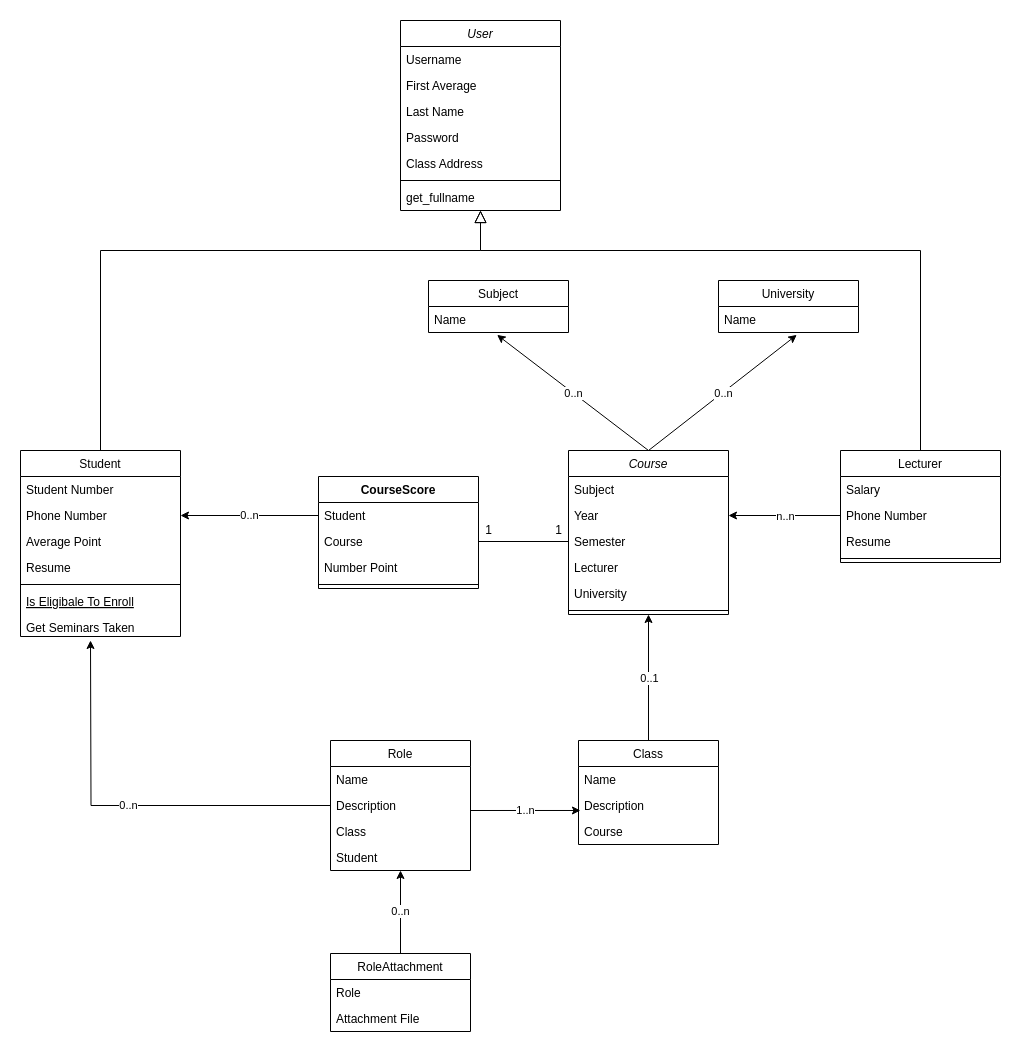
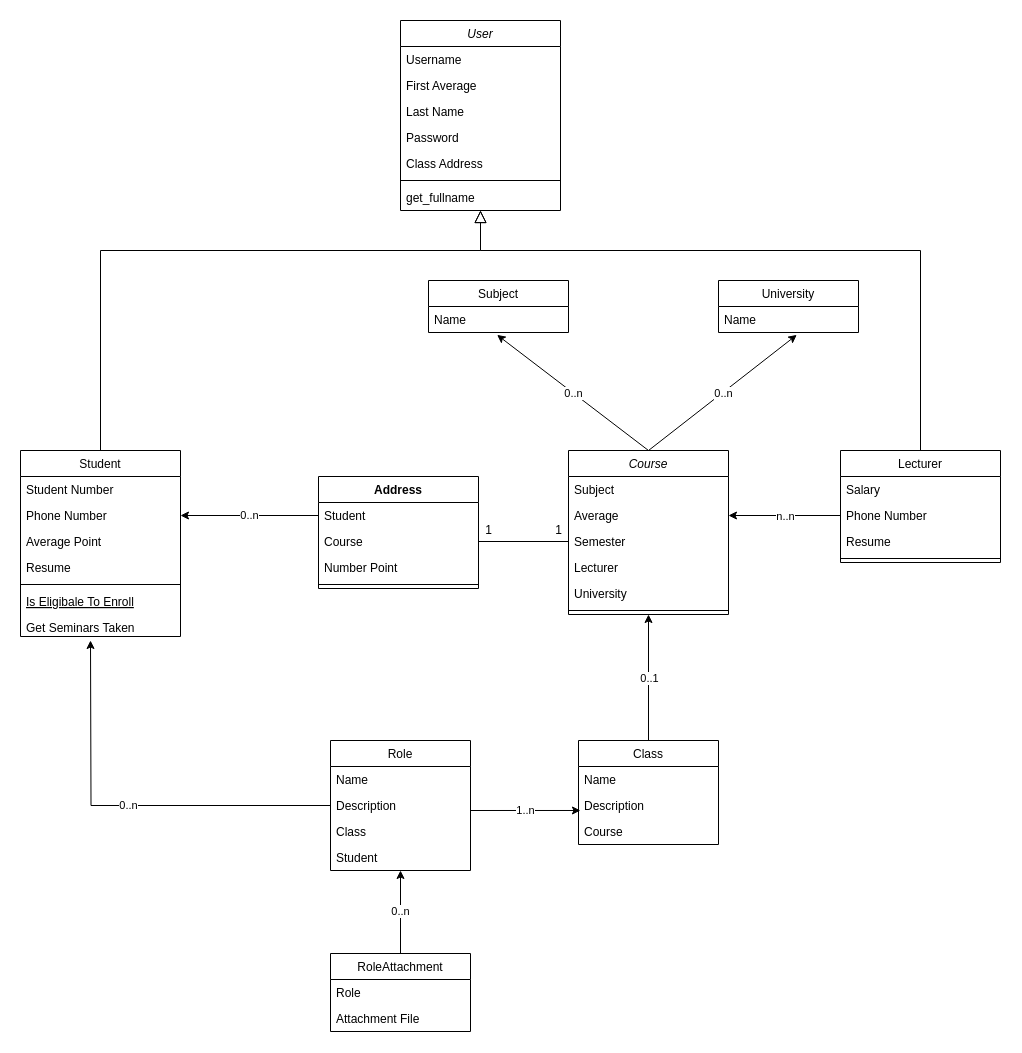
  <mxCell id="0" />
  <mxCell id="1" parent="0" />
  <mxCell id="2" value="User" style="swimlane;fontStyle=2;align=center;verticalAlign=top;childLayout=stackLayout;horizontal=1;startSize=26;horizontalStack=0;resizeParent=1;resizeLast=0;collapsible=1;marginBottom=0;rounded=0;shadow=0;strokeWidth=1;" parent="1" vertex="1"><mxGeometry x="400" y="20" width="160" height="190" as="geometry"><mxRectangle x="230" y="140" width="160" height="26" as="alternateBounds" /></mxGeometry></mxCell>
  <mxCell id="3" value="Username" style="text;align=left;verticalAlign=top;spacingLeft=4;spacingRight=4;overflow=hidden;rotatable=0;points=[[0,0.5],[1,0.5]];portConstraint=eastwest;" parent="2" vertex="1"><mxGeometry y="26" width="160" height="26" as="geometry" /></mxCell>
  <mxCell id="4" value="First Average" style="text;align=left;verticalAlign=top;spacingLeft=4;spacingRight=4;overflow=hidden;rotatable=0;points=[[0,0.5],[1,0.5]];portConstraint=eastwest;" parent="2" vertex="1"><mxGeometry y="52" width="160" height="26" as="geometry" /></mxCell>
  <mxCell id="5" value="Last Name" style="text;align=left;verticalAlign=top;spacingLeft=4;spacingRight=4;overflow=hidden;rotatable=0;points=[[0,0.5],[1,0.5]];portConstraint=eastwest;" parent="2" vertex="1"><mxGeometry y="78" width="160" height="26" as="geometry" /></mxCell>
  <mxCell id="6" value="Password" style="text;align=left;verticalAlign=top;spacingLeft=4;spacingRight=4;overflow=hidden;rotatable=0;points=[[0,0.5],[1,0.5]];portConstraint=eastwest;rounded=0;shadow=0;html=0;" parent="2" vertex="1"><mxGeometry y="104" width="160" height="26" as="geometry" /></mxCell>
  <mxCell id="7" value="Class Address" style="text;align=left;verticalAlign=top;spacingLeft=4;spacingRight=4;overflow=hidden;rotatable=0;points=[[0,0.5],[1,0.5]];portConstraint=eastwest;rounded=0;shadow=0;html=0;" parent="2" vertex="1"><mxGeometry y="130" width="160" height="26" as="geometry" /></mxCell>
  <mxCell id="8" value="" style="line;html=1;strokeWidth=1;align=left;verticalAlign=middle;spacingTop=-1;spacingLeft=3;spacingRight=3;rotatable=0;labelPosition=right;points=[];portConstraint=eastwest;" parent="2" vertex="1"><mxGeometry y="156" width="160" height="8" as="geometry" /></mxCell>
  <mxCell id="9" value="get_fullname" style="text;align=left;verticalAlign=top;spacingLeft=4;spacingRight=4;overflow=hidden;rotatable=0;points=[[0,0.5],[1,0.5]];portConstraint=eastwest;" parent="2" vertex="1"><mxGeometry y="164" width="160" height="26" as="geometry" /></mxCell>
  <mxCell id="10" value="Student" style="swimlane;fontStyle=0;align=center;verticalAlign=top;childLayout=stackLayout;horizontal=1;startSize=26;horizontalStack=0;resizeParent=1;resizeLast=0;collapsible=1;marginBottom=0;rounded=0;shadow=0;strokeWidth=1;" parent="1" vertex="1"><mxGeometry x="20" y="450" width="160" height="186" as="geometry"><mxRectangle x="130" y="380" width="160" height="26" as="alternateBounds" /></mxGeometry></mxCell>
  <mxCell id="11" value="Student Number" style="text;align=left;verticalAlign=top;spacingLeft=4;spacingRight=4;overflow=hidden;rotatable=0;points=[[0,0.5],[1,0.5]];portConstraint=eastwest;" parent="10" vertex="1"><mxGeometry y="26" width="160" height="26" as="geometry" /></mxCell>
  <mxCell id="12" value="Phone Number" style="text;align=left;verticalAlign=top;spacingLeft=4;spacingRight=4;overflow=hidden;rotatable=0;points=[[0,0.5],[1,0.5]];portConstraint=eastwest;rounded=0;shadow=0;html=0;" parent="10" vertex="1"><mxGeometry y="52" width="160" height="26" as="geometry" /></mxCell>
  <mxCell id="13" value="Average Point" style="text;align=left;verticalAlign=top;spacingLeft=4;spacingRight=4;overflow=hidden;rotatable=0;points=[[0,0.5],[1,0.5]];portConstraint=eastwest;rounded=0;shadow=0;html=0;" parent="10" vertex="1"><mxGeometry y="78" width="160" height="26" as="geometry" /></mxCell>
  <mxCell id="14" value="Resume" style="text;align=left;verticalAlign=top;spacingLeft=4;spacingRight=4;overflow=hidden;rotatable=0;points=[[0,0.5],[1,0.5]];portConstraint=eastwest;rounded=0;shadow=0;html=0;" parent="10" vertex="1"><mxGeometry y="104" width="160" height="26" as="geometry" /></mxCell>
  <mxCell id="15" value="" style="line;html=1;strokeWidth=1;align=left;verticalAlign=middle;spacingTop=-1;spacingLeft=3;spacingRight=3;rotatable=0;labelPosition=right;points=[];portConstraint=eastwest;" parent="10" vertex="1"><mxGeometry y="130" width="160" height="8" as="geometry" /></mxCell>
  <mxCell id="16" value="Is Eligibale To Enroll" style="text;align=left;verticalAlign=top;spacingLeft=4;spacingRight=4;overflow=hidden;rotatable=0;points=[[0,0.5],[1,0.5]];portConstraint=eastwest;fontStyle=4" parent="10" vertex="1"><mxGeometry y="138" width="160" height="26" as="geometry" /></mxCell>
  <mxCell id="17" value="Get Seminars Taken" style="text;align=left;verticalAlign=top;spacingLeft=4;spacingRight=4;overflow=hidden;rotatable=0;points=[[0,0.5],[1,0.5]];portConstraint=eastwest;" parent="10" vertex="1"><mxGeometry y="164" width="160" height="22" as="geometry" /></mxCell>
  <mxCell id="18" value="" style="endArrow=block;endSize=10;endFill=0;shadow=0;strokeWidth=1;rounded=0;edgeStyle=elbowEdgeStyle;elbow=vertical;" parent="1" source="10" target="2" edge="1"><mxGeometry width="160" relative="1" as="geometry"><mxPoint x="340" y="293" as="sourcePoint" /><mxPoint x="340" y="293" as="targetPoint" /><Array as="points"><mxPoint x="480" y="250" /></Array></mxGeometry></mxCell>
  <mxCell id="19" value="Lecturer" style="swimlane;fontStyle=0;align=center;verticalAlign=top;childLayout=stackLayout;horizontal=1;startSize=26;horizontalStack=0;resizeParent=1;resizeLast=0;collapsible=1;marginBottom=0;rounded=0;shadow=0;strokeWidth=1;" parent="1" vertex="1"><mxGeometry x="840" y="450" width="160" height="112" as="geometry"><mxRectangle x="340" y="380" width="170" height="26" as="alternateBounds" /></mxGeometry></mxCell>
  <mxCell id="20" value="Salary" style="text;align=left;verticalAlign=top;spacingLeft=4;spacingRight=4;overflow=hidden;rotatable=0;points=[[0,0.5],[1,0.5]];portConstraint=eastwest;" parent="19" vertex="1"><mxGeometry y="26" width="160" height="26" as="geometry" /></mxCell>
  <mxCell id="21" value="Phone Number" style="text;align=left;verticalAlign=top;spacingLeft=4;spacingRight=4;overflow=hidden;rotatable=0;points=[[0,0.5],[1,0.5]];portConstraint=eastwest;rounded=0;shadow=0;html=0;" parent="19" vertex="1"><mxGeometry y="52" width="160" height="26" as="geometry" /></mxCell>
  <mxCell id="22" value="Resume" style="text;align=left;verticalAlign=top;spacingLeft=4;spacingRight=4;overflow=hidden;rotatable=0;points=[[0,0.5],[1,0.5]];portConstraint=eastwest;rounded=0;shadow=0;html=0;" parent="19" vertex="1"><mxGeometry y="78" width="160" height="26" as="geometry" /></mxCell>
  <mxCell id="23" value="" style="line;html=1;strokeWidth=1;align=left;verticalAlign=middle;spacingTop=-1;spacingLeft=3;spacingRight=3;rotatable=0;labelPosition=right;points=[];portConstraint=eastwest;" parent="19" vertex="1"><mxGeometry y="104" width="160" height="8" as="geometry" /></mxCell>
  <mxCell id="24" value="" style="endArrow=block;endSize=10;endFill=0;shadow=0;strokeWidth=1;rounded=0;edgeStyle=elbowEdgeStyle;elbow=vertical;" parent="1" source="19" target="2" edge="1"><mxGeometry width="160" relative="1" as="geometry"><mxPoint x="350" y="463" as="sourcePoint" /><mxPoint x="450" y="361" as="targetPoint" /><Array as="points"><mxPoint x="480" y="250" /></Array></mxGeometry></mxCell>
  <mxCell id="25" value="Course" style="swimlane;fontStyle=2;align=center;verticalAlign=top;childLayout=stackLayout;horizontal=1;startSize=26;horizontalStack=0;resizeParent=1;resizeLast=0;collapsible=1;marginBottom=0;rounded=0;shadow=0;strokeWidth=1;" parent="1" vertex="1"><mxGeometry x="568" y="450" width="160" height="164" as="geometry"><mxRectangle x="230" y="140" width="160" height="26" as="alternateBounds" /></mxGeometry></mxCell>
  <mxCell id="26" value="Subject" style="text;align=left;verticalAlign=top;spacingLeft=4;spacingRight=4;overflow=hidden;rotatable=0;points=[[0,0.5],[1,0.5]];portConstraint=eastwest;" parent="25" vertex="1"><mxGeometry y="26" width="160" height="26" as="geometry" /></mxCell>
- <mxCell id="27" value="Year" style="text;align=left;verticalAlign=top;spacingLeft=4;spacingRight=4;overflow=hidden;rotatable=0;points=[[0,0.5],[1,0.5]];portConstraint=eastwest;" parent="25" vertex="1"><mxGeometry y="52" width="160" height="26" as="geometry" /></mxCell>
+ <mxCell id="27" value="Average" style="text;align=left;verticalAlign=top;spacingLeft=4;spacingRight=4;overflow=hidden;rotatable=0;points=[[0,0.5],[1,0.5]];portConstraint=eastwest;" parent="25" vertex="1"><mxGeometry y="52" width="160" height="26" as="geometry" /></mxCell>
  <mxCell id="28" value="Semester" style="text;align=left;verticalAlign=top;spacingLeft=4;spacingRight=4;overflow=hidden;rotatable=0;points=[[0,0.5],[1,0.5]];portConstraint=eastwest;" parent="25" vertex="1"><mxGeometry y="78" width="160" height="26" as="geometry" /></mxCell>
  <mxCell id="29" value="Lecturer" style="text;align=left;verticalAlign=top;spacingLeft=4;spacingRight=4;overflow=hidden;rotatable=0;points=[[0,0.5],[1,0.5]];portConstraint=eastwest;rounded=0;shadow=0;html=0;" parent="25" vertex="1"><mxGeometry y="104" width="160" height="26" as="geometry" /></mxCell>
  <mxCell id="30" value="University" style="text;align=left;verticalAlign=top;spacingLeft=4;spacingRight=4;overflow=hidden;rotatable=0;points=[[0,0.5],[1,0.5]];portConstraint=eastwest;rounded=0;shadow=0;html=0;" parent="25" vertex="1"><mxGeometry y="130" width="160" height="26" as="geometry" /></mxCell>
  <mxCell id="31" value="" style="line;html=1;strokeWidth=1;align=left;verticalAlign=middle;spacingTop=-1;spacingLeft=3;spacingRight=3;rotatable=0;labelPosition=right;points=[];portConstraint=eastwest;" parent="25" vertex="1"><mxGeometry y="156" width="160" height="8" as="geometry" /></mxCell>
- <mxCell id="32" value="CourseScore" style="swimlane;fontStyle=1;align=center;verticalAlign=top;childLayout=stackLayout;horizontal=1;startSize=26;horizontalStack=0;resizeParent=1;resizeParentMax=0;resizeLast=0;collapsible=1;marginBottom=0;" parent="1" vertex="1"><mxGeometry x="318" y="476" width="160" height="112" as="geometry" /></mxCell>
+ <mxCell id="32" value="Address" style="swimlane;fontStyle=1;align=center;verticalAlign=top;childLayout=stackLayout;horizontal=1;startSize=26;horizontalStack=0;resizeParent=1;resizeParentMax=0;resizeLast=0;collapsible=1;marginBottom=0;" parent="1" vertex="1"><mxGeometry x="318" y="476" width="160" height="112" as="geometry" /></mxCell>
  <mxCell id="33" value="Student" style="text;strokeColor=none;fillColor=none;align=left;verticalAlign=top;spacingLeft=4;spacingRight=4;overflow=hidden;rotatable=0;points=[[0,0.5],[1,0.5]];portConstraint=eastwest;" parent="32" vertex="1"><mxGeometry y="26" width="160" height="26" as="geometry" /></mxCell>
  <mxCell id="34" value="Course" style="text;strokeColor=none;fillColor=none;align=left;verticalAlign=top;spacingLeft=4;spacingRight=4;overflow=hidden;rotatable=0;points=[[0,0.5],[1,0.5]];portConstraint=eastwest;" parent="32" vertex="1"><mxGeometry y="52" width="160" height="26" as="geometry" /></mxCell>
  <mxCell id="35" value="Number Point" style="text;strokeColor=none;fillColor=none;align=left;verticalAlign=top;spacingLeft=4;spacingRight=4;overflow=hidden;rotatable=0;points=[[0,0.5],[1,0.5]];portConstraint=eastwest;" parent="32" vertex="1"><mxGeometry y="78" width="160" height="26" as="geometry" /></mxCell>
  <mxCell id="36" value="" style="line;strokeWidth=1;fillColor=none;align=left;verticalAlign=middle;spacingTop=-1;spacingLeft=3;spacingRight=3;rotatable=0;labelPosition=right;points=[];portConstraint=eastwest;" parent="32" vertex="1"><mxGeometry y="104" width="160" height="8" as="geometry" /></mxCell>
  <mxCell id="37" value="Role" style="swimlane;fontStyle=0;childLayout=stackLayout;horizontal=1;startSize=26;fillColor=none;horizontalStack=0;resizeParent=1;resizeParentMax=0;resizeLast=0;collapsible=1;marginBottom=0;" parent="1" vertex="1"><mxGeometry x="330" y="740" width="140" height="130" as="geometry" /></mxCell>
  <mxCell id="38" value="Name" style="text;strokeColor=none;fillColor=none;align=left;verticalAlign=top;spacingLeft=4;spacingRight=4;overflow=hidden;rotatable=0;points=[[0,0.5],[1,0.5]];portConstraint=eastwest;" parent="37" vertex="1"><mxGeometry y="26" width="140" height="26" as="geometry" /></mxCell>
  <mxCell id="39" value="Description" style="text;strokeColor=none;fillColor=none;align=left;verticalAlign=top;spacingLeft=4;spacingRight=4;overflow=hidden;rotatable=0;points=[[0,0.5],[1,0.5]];portConstraint=eastwest;" parent="37" vertex="1"><mxGeometry y="52" width="140" height="26" as="geometry" /></mxCell>
  <mxCell id="40" value="Class" style="text;strokeColor=none;fillColor=none;align=left;verticalAlign=top;spacingLeft=4;spacingRight=4;overflow=hidden;rotatable=0;points=[[0,0.5],[1,0.5]];portConstraint=eastwest;" parent="37" vertex="1"><mxGeometry y="78" width="140" height="26" as="geometry" /></mxCell>
  <mxCell id="41" value="Student" style="text;strokeColor=none;fillColor=none;align=left;verticalAlign=top;spacingLeft=4;spacingRight=4;overflow=hidden;rotatable=0;points=[[0,0.5],[1,0.5]];portConstraint=eastwest;" parent="37" vertex="1"><mxGeometry y="104" width="140" height="26" as="geometry" /></mxCell>
  <mxCell id="42" value="Class" style="swimlane;fontStyle=0;childLayout=stackLayout;horizontal=1;startSize=26;fillColor=none;horizontalStack=0;resizeParent=1;resizeParentMax=0;resizeLast=0;collapsible=1;marginBottom=0;" parent="1" vertex="1"><mxGeometry x="578" y="740" width="140" height="104" as="geometry" /></mxCell>
  <mxCell id="43" value="Name" style="text;strokeColor=none;fillColor=none;align=left;verticalAlign=top;spacingLeft=4;spacingRight=4;overflow=hidden;rotatable=0;points=[[0,0.5],[1,0.5]];portConstraint=eastwest;" parent="42" vertex="1"><mxGeometry y="26" width="140" height="26" as="geometry" /></mxCell>
  <mxCell id="44" value="Description" style="text;strokeColor=none;fillColor=none;align=left;verticalAlign=top;spacingLeft=4;spacingRight=4;overflow=hidden;rotatable=0;points=[[0,0.5],[1,0.5]];portConstraint=eastwest;" parent="42" vertex="1"><mxGeometry y="52" width="140" height="26" as="geometry" /></mxCell>
  <mxCell id="45" value="Course" style="text;strokeColor=none;fillColor=none;align=left;verticalAlign=top;spacingLeft=4;spacingRight=4;overflow=hidden;rotatable=0;points=[[0,0.5],[1,0.5]];portConstraint=eastwest;" parent="42" vertex="1"><mxGeometry y="78" width="140" height="26" as="geometry" /></mxCell>
  <mxCell id="46" value="RoleAttachment" style="swimlane;fontStyle=0;childLayout=stackLayout;horizontal=1;startSize=26;fillColor=none;horizontalStack=0;resizeParent=1;resizeParentMax=0;resizeLast=0;collapsible=1;marginBottom=0;" parent="1" vertex="1"><mxGeometry x="330" y="953" width="140" height="78" as="geometry" /></mxCell>
  <mxCell id="47" value="Role" style="text;strokeColor=none;fillColor=none;align=left;verticalAlign=top;spacingLeft=4;spacingRight=4;overflow=hidden;rotatable=0;points=[[0,0.5],[1,0.5]];portConstraint=eastwest;" parent="46" vertex="1"><mxGeometry y="26" width="140" height="26" as="geometry" /></mxCell>
  <mxCell id="48" value="Attachment File" style="text;strokeColor=none;fillColor=none;align=left;verticalAlign=top;spacingLeft=4;spacingRight=4;overflow=hidden;rotatable=0;points=[[0,0.5],[1,0.5]];portConstraint=eastwest;" parent="46" vertex="1"><mxGeometry y="52" width="140" height="26" as="geometry" /></mxCell>
  <mxCell id="49" value="" style="endArrow=classic;html=1;entryX=1;entryY=0.5;entryDx=0;entryDy=0;exitX=0;exitY=0.5;exitDx=0;exitDy=0;" parent="1" source="21" target="27" edge="1"><mxGeometry relative="1" as="geometry"><mxPoint x="800" y="610" as="sourcePoint" /><mxPoint x="810" y="700" as="targetPoint" /></mxGeometry></mxCell>
  <mxCell id="50" value="n..n" style="edgeLabel;resizable=0;html=1;align=center;verticalAlign=middle;" parent="49" connectable="0" vertex="1"><mxGeometry relative="1" as="geometry" /></mxCell>
  <mxCell id="51" value="" style="endArrow=none;html=1;exitX=1;exitY=0.5;exitDx=0;exitDy=0;entryX=0;entryY=0.5;entryDx=0;entryDy=0;" parent="1" source="34" target="28" edge="1"><mxGeometry width="50" height="50" relative="1" as="geometry"><mxPoint x="438" y="560" as="sourcePoint" /><mxPoint x="488" y="510" as="targetPoint" /></mxGeometry></mxCell>
  <mxCell id="52" value="1" style="text;html=1;align=center;verticalAlign=middle;resizable=0;points=[];autosize=1;" parent="1" vertex="1"><mxGeometry x="478" y="520" width="20" height="20" as="geometry" /></mxCell>
  <mxCell id="53" value="1" style="text;html=1;align=center;verticalAlign=middle;resizable=0;points=[];autosize=1;" parent="1" vertex="1"><mxGeometry x="548" y="520" width="20" height="20" as="geometry" /></mxCell>
  <mxCell id="54" value="University" style="swimlane;fontStyle=0;childLayout=stackLayout;horizontal=1;startSize=26;fillColor=none;horizontalStack=0;resizeParent=1;resizeParentMax=0;resizeLast=0;collapsible=1;marginBottom=0;" parent="1" vertex="1"><mxGeometry x="718" y="280" width="140" height="52" as="geometry" /></mxCell>
  <mxCell id="55" value="Name" style="text;strokeColor=none;fillColor=none;align=left;verticalAlign=top;spacingLeft=4;spacingRight=4;overflow=hidden;rotatable=0;points=[[0,0.5],[1,0.5]];portConstraint=eastwest;" parent="54" vertex="1"><mxGeometry y="26" width="140" height="26" as="geometry" /></mxCell>
  <mxCell id="56" value="0..n" style="edgeStyle=orthogonalEdgeStyle;rounded=0;orthogonalLoop=1;jettySize=auto;html=1;exitX=0;exitY=0.5;exitDx=0;exitDy=0;entryX=1;entryY=0.5;entryDx=0;entryDy=0;" parent="1" source="33" target="12" edge="1"><mxGeometry relative="1" as="geometry" /></mxCell>
  <mxCell id="57" value="0..n" style="edgeStyle=orthogonalEdgeStyle;rounded=0;orthogonalLoop=1;jettySize=auto;html=1;exitX=0;exitY=0.5;exitDx=0;exitDy=0;" edge="1" parent="1" source="39"><mxGeometry relative="1" as="geometry"><mxPoint x="318" y="674" as="sourcePoint" /><mxPoint x="90" y="640" as="targetPoint" /></mxGeometry></mxCell>
  <mxCell id="58" value="0..n" style="edgeStyle=orthogonalEdgeStyle;rounded=0;orthogonalLoop=1;jettySize=auto;html=1;exitX=0.5;exitY=0;exitDx=0;exitDy=0;entryX=0.5;entryY=1;entryDx=0;entryDy=0;entryPerimeter=0;" edge="1" parent="1" source="46" target="41"><mxGeometry relative="1" as="geometry"><mxPoint x="738" y="933" as="sourcePoint" /><mxPoint x="600" y="933" as="targetPoint" /><Array as="points"><mxPoint x="400" y="910" /><mxPoint x="400" y="910" /></Array></mxGeometry></mxCell>
  <mxCell id="59" value="" style="endArrow=classic;html=1;entryX=0.014;entryY=0.692;entryDx=0;entryDy=0;entryPerimeter=0;" edge="1" parent="1" target="44"><mxGeometry relative="1" as="geometry"><mxPoint x="470" y="810" as="sourcePoint" /><mxPoint x="570" y="810" as="targetPoint" /></mxGeometry></mxCell>
  <mxCell id="60" value="1..n" style="edgeLabel;resizable=0;html=1;align=center;verticalAlign=middle;" connectable="0" vertex="1" parent="59"><mxGeometry relative="1" as="geometry" /></mxCell>
  <mxCell id="61" value="Subject" style="swimlane;fontStyle=0;childLayout=stackLayout;horizontal=1;startSize=26;fillColor=none;horizontalStack=0;resizeParent=1;resizeParentMax=0;resizeLast=0;collapsible=1;marginBottom=0;" vertex="1" parent="1"><mxGeometry x="428" y="280" width="140" height="52" as="geometry" /></mxCell>
  <mxCell id="62" value="Name" style="text;strokeColor=none;fillColor=none;align=left;verticalAlign=top;spacingLeft=4;spacingRight=4;overflow=hidden;rotatable=0;points=[[0,0.5],[1,0.5]];portConstraint=eastwest;" vertex="1" parent="61"><mxGeometry y="26" width="140" height="26" as="geometry" /></mxCell>
  <mxCell id="63" value="" style="endArrow=classic;html=1;entryX=0.559;entryY=1.092;entryDx=0;entryDy=0;entryPerimeter=0;exitX=0.5;exitY=0;exitDx=0;exitDy=0;" edge="1" parent="1" source="25" target="55"><mxGeometry relative="1" as="geometry"><mxPoint x="410" y="420.01" as="sourcePoint" /><mxPoint x="519.96" y="420.002" as="targetPoint" /></mxGeometry></mxCell>
  <mxCell id="64" value="0..n" style="edgeLabel;resizable=0;html=1;align=center;verticalAlign=middle;" connectable="0" vertex="1" parent="63"><mxGeometry relative="1" as="geometry" /></mxCell>
  <mxCell id="65" value="" style="endArrow=classic;html=1;entryX=0.49;entryY=1.092;entryDx=0;entryDy=0;entryPerimeter=0;exitX=0.5;exitY=0;exitDx=0;exitDy=0;" edge="1" parent="1" source="25" target="62"><mxGeometry relative="1" as="geometry"><mxPoint x="658" y="460" as="sourcePoint" /><mxPoint x="748.26" y="348.392" as="targetPoint" /></mxGeometry></mxCell>
  <mxCell id="66" value="0..n" style="edgeLabel;resizable=0;html=1;align=center;verticalAlign=middle;" connectable="0" vertex="1" parent="65"><mxGeometry relative="1" as="geometry" /></mxCell>
  <mxCell id="67" value="" style="endArrow=classic;html=1;exitX=0.5;exitY=0;exitDx=0;exitDy=0;entryX=0.5;entryY=1;entryDx=0;entryDy=0;" edge="1" parent="1" source="42" target="25"><mxGeometry relative="1" as="geometry"><mxPoint x="658" y="460" as="sourcePoint" /><mxPoint x="510" y="650" as="targetPoint" /></mxGeometry></mxCell>
  <mxCell id="68" value="0..1" style="edgeLabel;resizable=0;html=1;align=center;verticalAlign=middle;" connectable="0" vertex="1" parent="67"><mxGeometry relative="1" as="geometry" /></mxCell>
